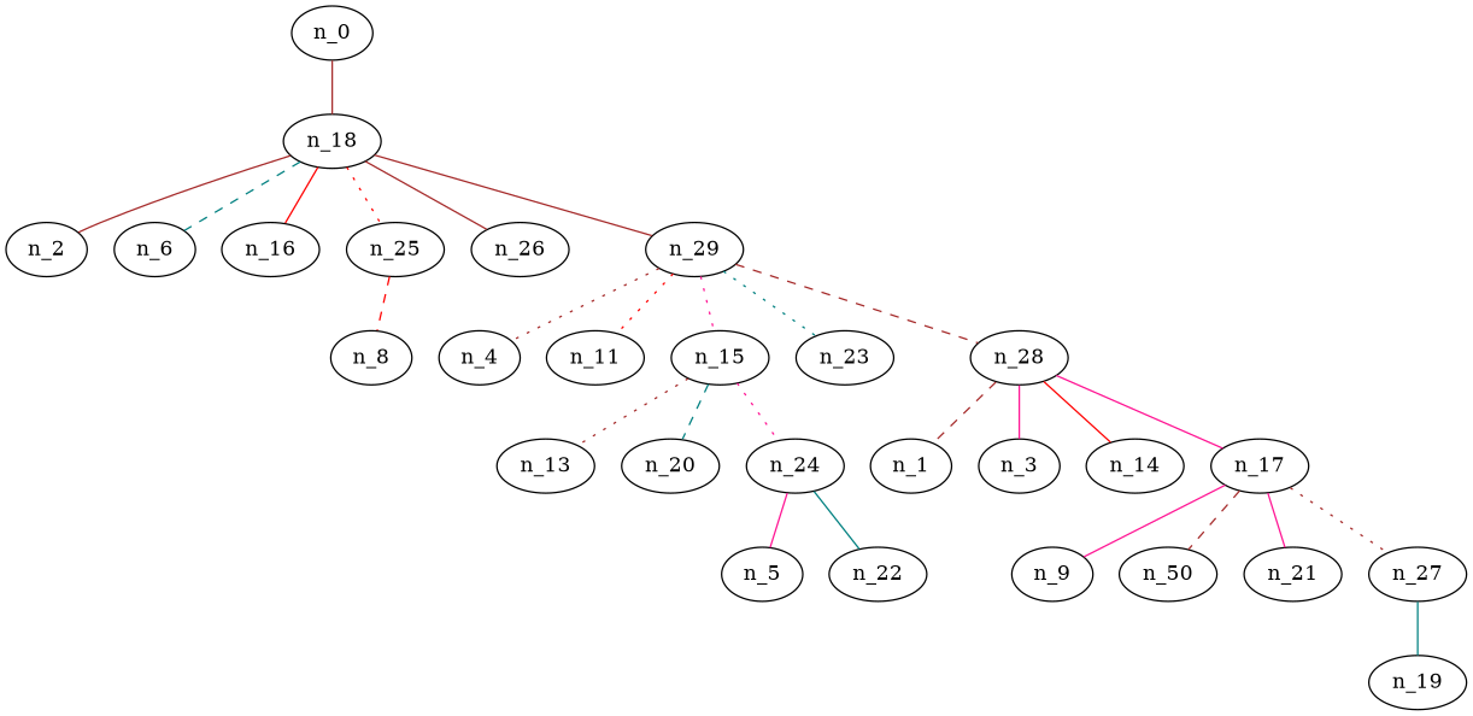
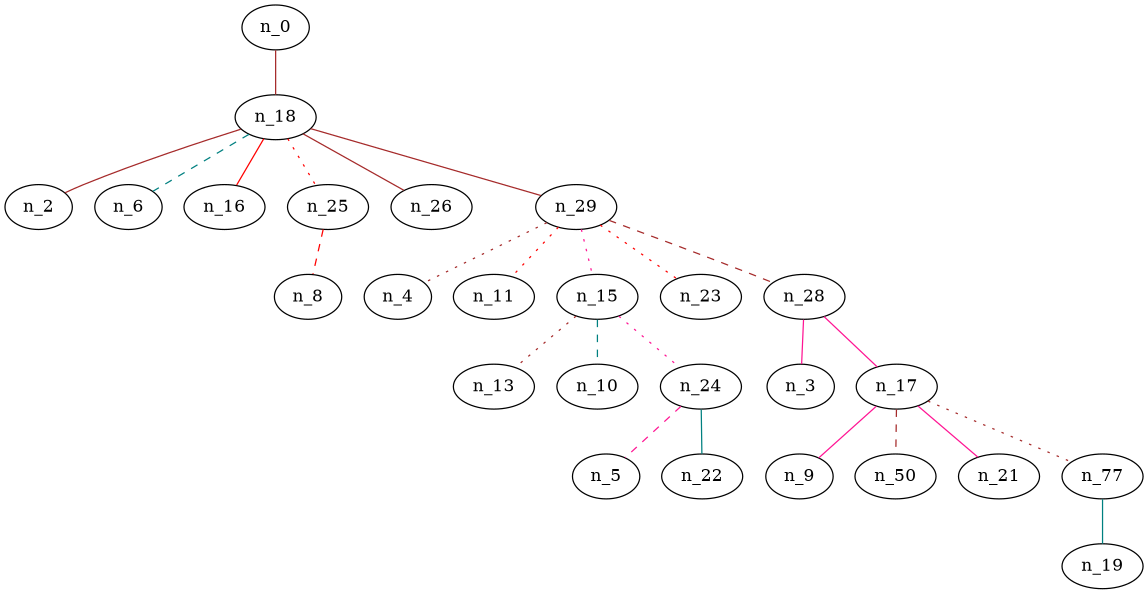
  graph {
    edge [color=brown style=solid]
    n_0
    n_18
    n_2
    n_6
    n_16
    n_25
    n_26
    n_29
    n_8
    n_4
    n_11
    n_15
    n_23
    n_28
    n_13
-   n_20
+   n_20 [label=n_10]
    n_24
-   n_1
    n_3
-   n_14
    n_17
    n_5
    n_22
    n_9
    n25 [label=n_50]
    n_21
-   n_27
+   n_27 [label=n_77]
    n_19
    n_0 -- n_18
    n_18 -- n_2
    n_18 -- n_6 [color=teal style=dashed]
    n_18 -- n_16 [color=red]
    n_18 -- n_25 [color=red style=dotted]
    n_18 -- n_26
    n_18 -- n_29
    n_25 -- n_8 [color=red style=dashed]
    n_29 -- n_4 [style=dotted]
    n_29 -- n_11 [color=red style=dotted]
    n_29 -- n_15 [color=deeppink style=dotted]
-   n_29 -- n_23 [color=teal style=dotted]
+   n_29 -- n_23 [color=red style=dotted]
    n_29 -- n_28 [style=dashed]
    n_15 -- n_13 [style=dotted]
    n_15 -- n_20 [color=teal style=dashed]
    n_15 -- n_24 [color=deeppink style=dotted]
-   n_28 -- n_1 [style=dashed]
    n_28 -- n_3 [color=deeppink]
-   n_28 -- n_14 [color=red]
    n_28 -- n_17 [color=deeppink]
-   n_24 -- n_5 [color=deeppink]
+   n_24 -- n_5 [color=deeppink style=dashed]
    n_24 -- n_22 [color=teal]
    n_17 -- n_9 [color=deeppink]
    n_17 -- n25 [style=dashed]
    n_17 -- n_21 [color=deeppink]
    n_17 -- n_27 [style=dotted]
    n_27 -- n_19 [color=teal]
  }
